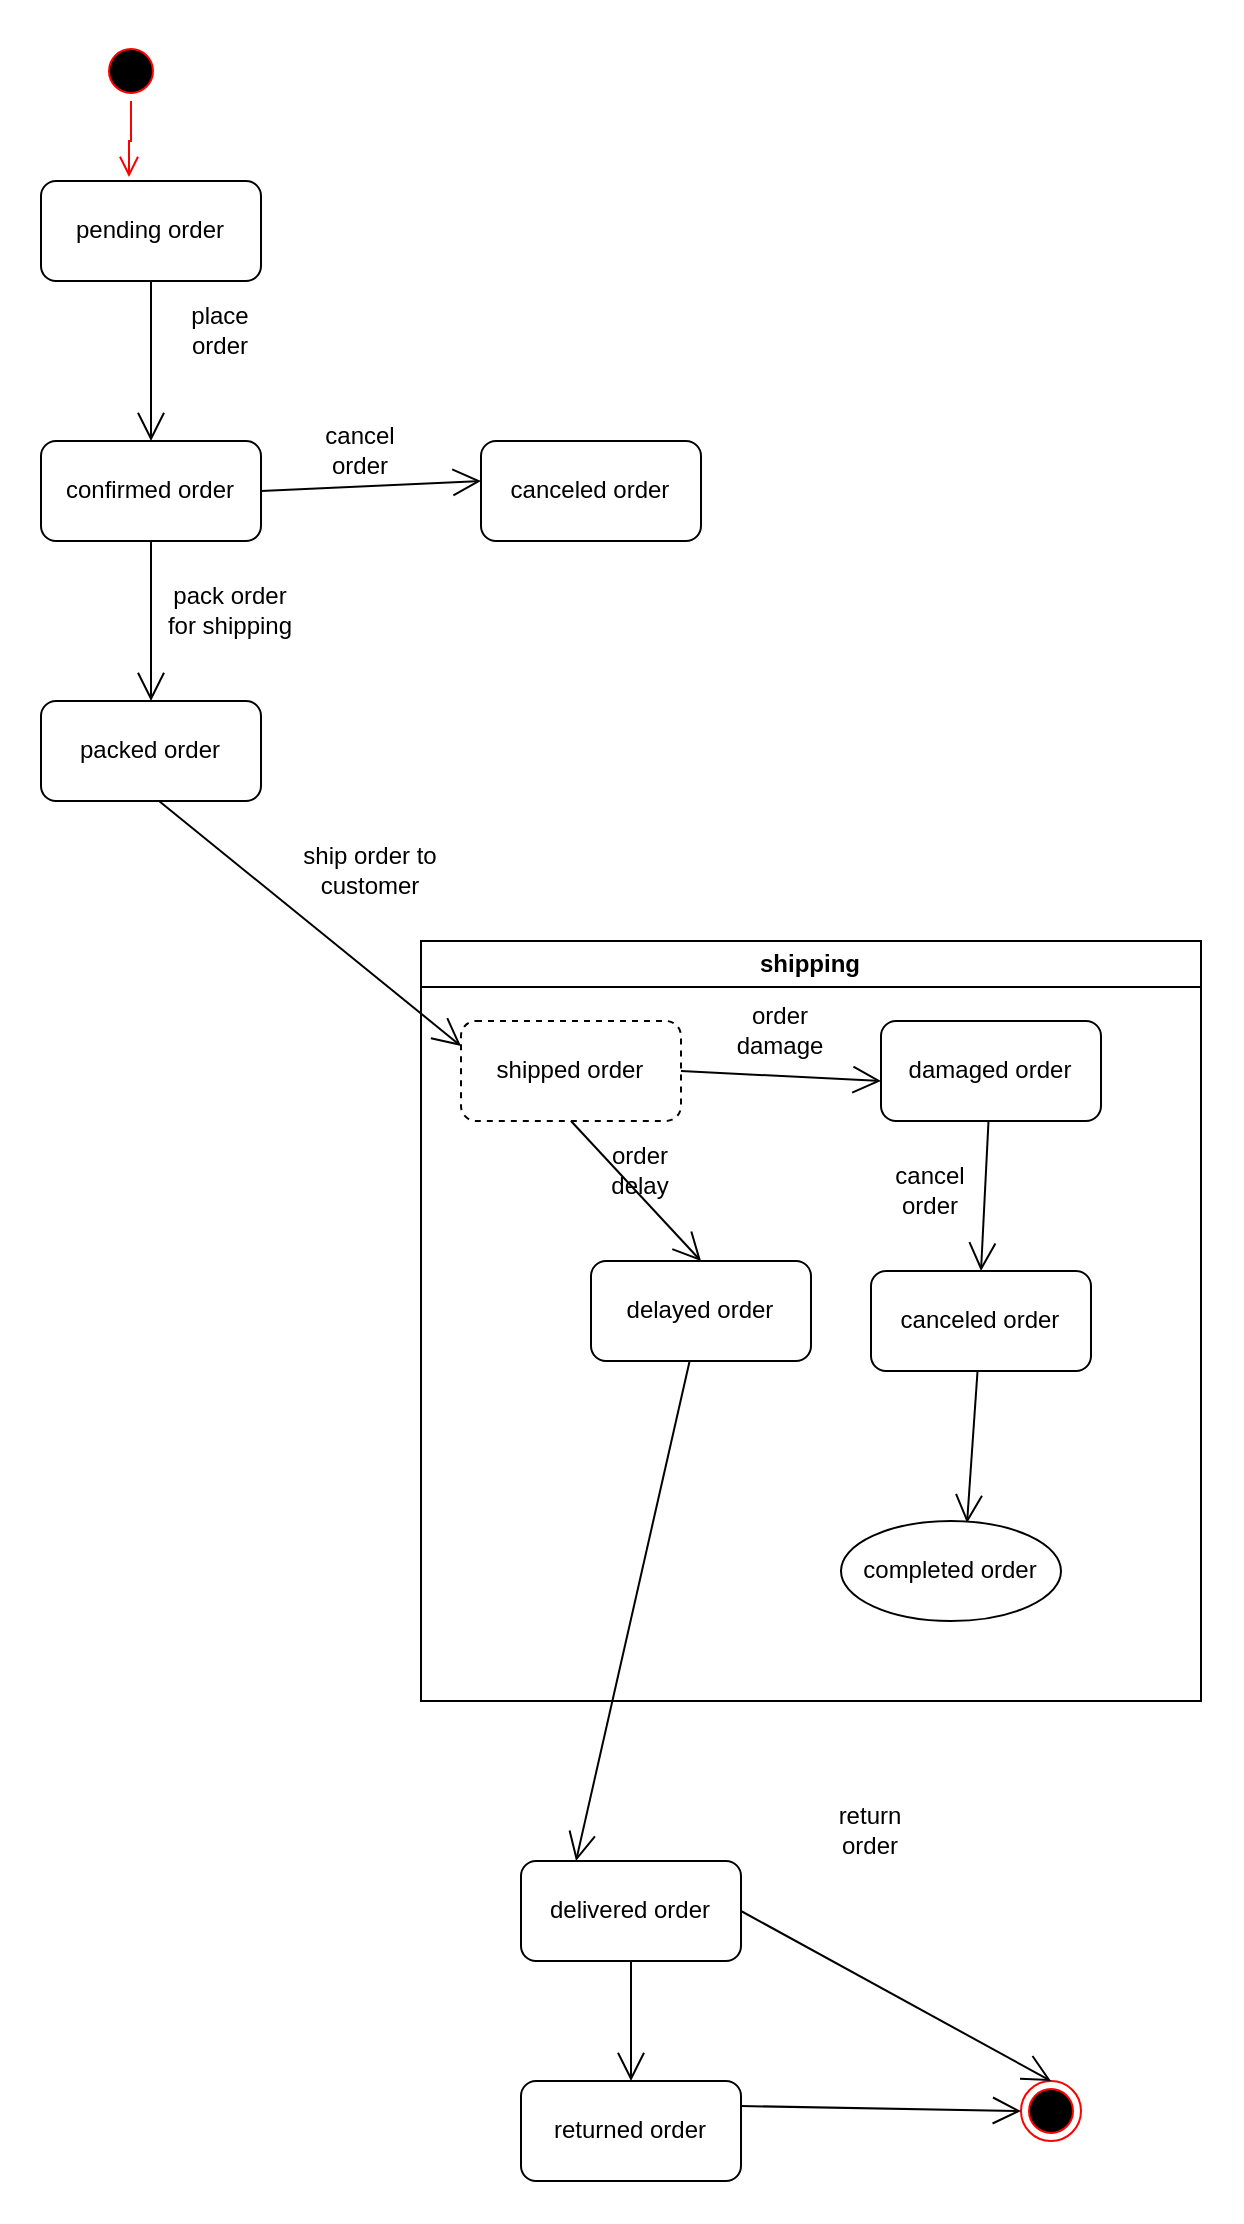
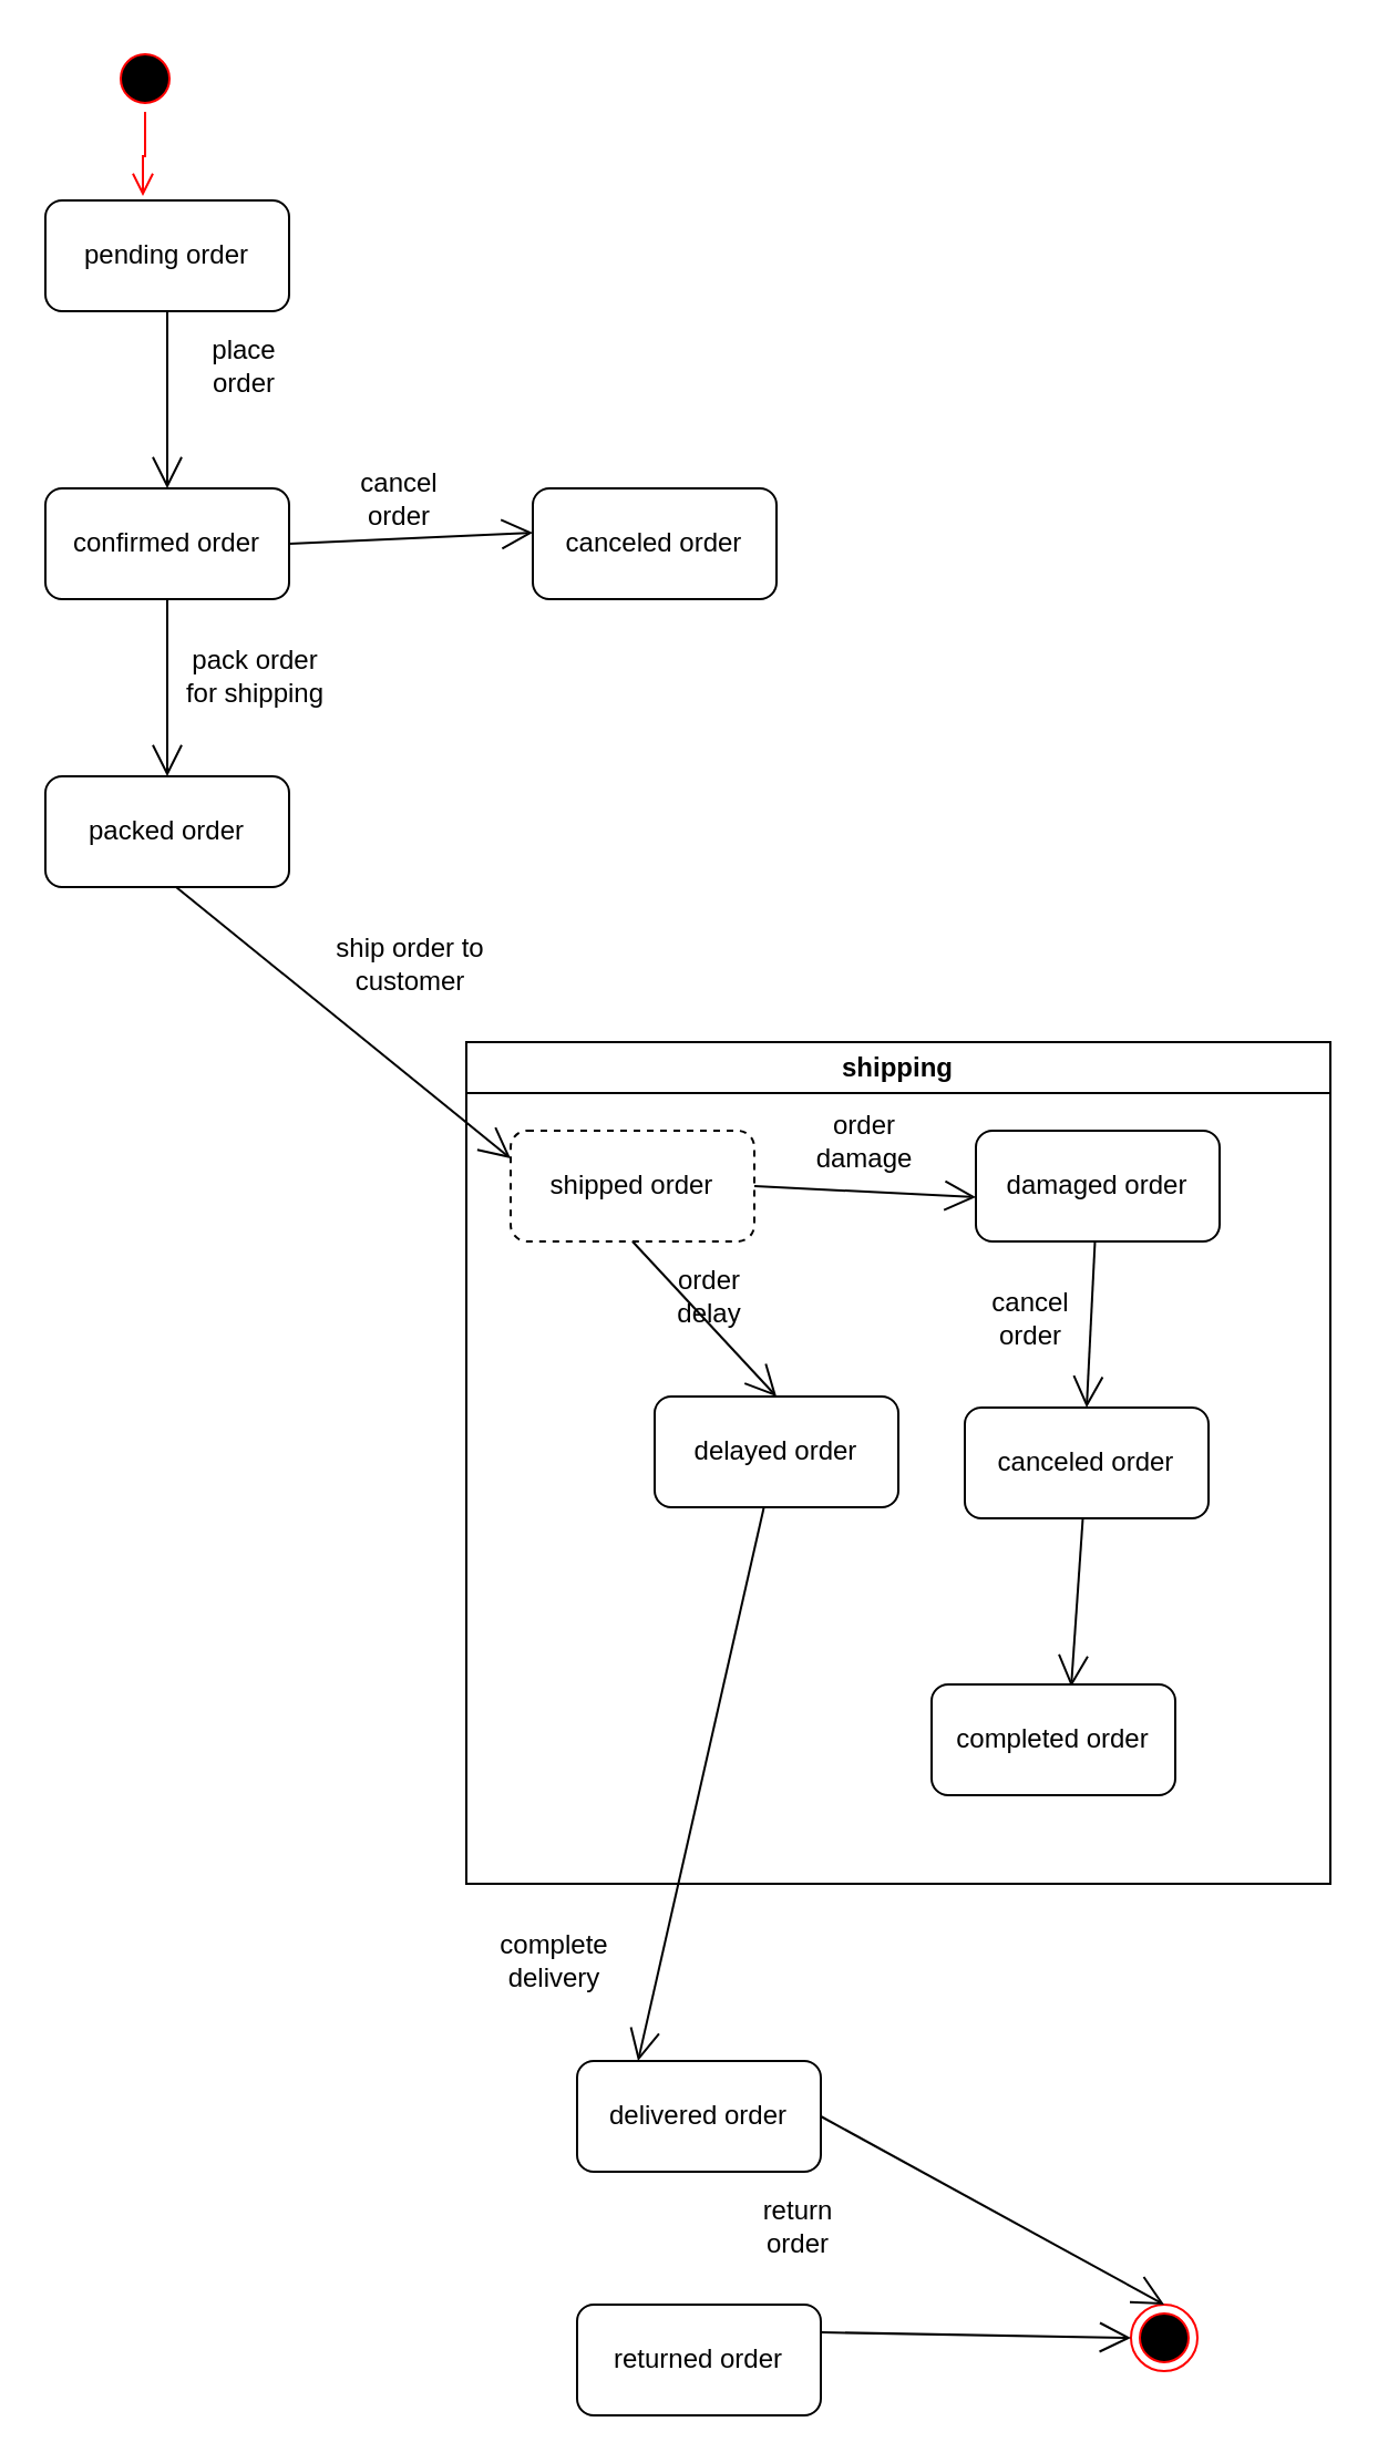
  <mxCell id="0" />
  <mxCell id="1" parent="0" />
  <mxCell id="2" value="" style="ellipse;html=1;shape=startState;fillColor=#000000;strokeColor=#ff0000;" vertex="1" parent="1"><mxGeometry x="50" width="30" height="30" as="geometry" y="20" /></mxCell>
  <mxCell id="3" value="" style="edgeStyle=orthogonalEdgeStyle;html=1;verticalAlign=bottom;endArrow=open;endSize=8;strokeColor=#ff0000;rounded=0;entryX=0.4;entryY=-0.04;entryDx=0;entryDy=0;entryPerimeter=0;" edge="1" source="2" parent="1" target="34"><mxGeometry relative="1" as="geometry"><mxPoint x="65" y="80" as="targetPoint" /></mxGeometry></mxCell>
  <mxCell id="4" value="" style="ellipse;html=1;shape=endState;fillColor=#000000;strokeColor=#ff0000;" vertex="1" parent="1"><mxGeometry x="510" y="1040" width="30" height="30" as="geometry" /></mxCell>
  <mxCell id="5" value="confirmed order" style="html=1;whiteSpace=wrap;rounded=1;" vertex="1" parent="1"><mxGeometry x="20" y="220" width="110" height="50" as="geometry" /></mxCell>
  <mxCell id="6" value="" style="endArrow=open;endFill=1;endSize=12;html=1;rounded=0;exitX=0.5;exitY=1;exitDx=0;exitDy=0;" edge="1" parent="1" source="5"><mxGeometry width="160" relative="1" as="geometry"><mxPoint x="20" y="464" as="sourcePoint" /><mxPoint x="75" y="350" as="targetPoint" /></mxGeometry></mxCell>
  <mxCell id="7" value="place order" style="text;html=1;align=center;verticalAlign=middle;whiteSpace=wrap;rounded=0;" vertex="1" parent="1"><mxGeometry x="80" y="150" width="60" height="30" as="geometry" /></mxCell>
  <mxCell id="8" value="pack order for shipping" style="text;html=1;align=center;verticalAlign=middle;whiteSpace=wrap;rounded=0;" vertex="1" parent="1"><mxGeometry x="80" y="290" width="70" height="30" as="geometry" /></mxCell>
  <mxCell id="9" value="packed order" style="html=1;whiteSpace=wrap;rounded=1;" vertex="1" parent="1"><mxGeometry x="20" y="350" width="110" height="50" as="geometry" /></mxCell>
  <mxCell id="10" value="" style="endArrow=open;endFill=1;endSize=12;html=1;rounded=0;exitX=0.5;exitY=1;exitDx=0;exitDy=0;entryX=0;entryY=0.25;entryDx=0;entryDy=0;" edge="1" parent="1" target="21"><mxGeometry width="160" relative="1" as="geometry"><mxPoint x="79" y="400" as="sourcePoint" /><mxPoint x="79" y="480" as="targetPoint" /></mxGeometry></mxCell>
  <mxCell id="11" value="ship order to customer" style="text;html=1;align=center;verticalAlign=middle;whiteSpace=wrap;rounded=0;" vertex="1" parent="1"><mxGeometry x="140" y="420" width="90" height="30" as="geometry" /></mxCell>
+ <mxCell id="12" value="complete delivery" style="text;html=1;align=center;verticalAlign=middle;whiteSpace=wrap;rounded=0;" vertex="1" parent="1"><mxGeometry x="220" y="870" width="60" height="30" as="geometry" /></mxCell>
  <mxCell id="13" value="delivered order" style="html=1;whiteSpace=wrap;rounded=1;" vertex="1" parent="1"><mxGeometry x="260" y="930" width="110" height="50" as="geometry" /></mxCell>
  <mxCell id="14" value="cancel order" style="text;html=1;align=center;verticalAlign=middle;whiteSpace=wrap;rounded=0;" vertex="1" parent="1"><mxGeometry x="150" y="210" width="60" height="30" as="geometry" /></mxCell>
  <mxCell id="15" value="" style="endArrow=open;endFill=1;endSize=12;html=1;rounded=0;exitX=1;exitY=0.5;exitDx=0;exitDy=0;" edge="1" parent="1" source="5"><mxGeometry width="160" relative="1" as="geometry"><mxPoint x="171" y="300" as="sourcePoint" /><mxPoint x="240" y="240" as="targetPoint" /></mxGeometry></mxCell>
  <mxCell id="16" value="canceled order" style="html=1;whiteSpace=wrap;rounded=1;" vertex="1" parent="1"><mxGeometry x="240" y="220" width="110" height="50" as="geometry" /></mxCell>
- <mxCell id="17" value="return order" style="text;html=1;align=center;verticalAlign=middle;whiteSpace=wrap;rounded=0;" vertex="1" parent="1"><mxGeometry x="405" y="900" width="60" height="30" as="geometry" /></mxCell>
+ <mxCell id="17" value="return order" style="text;html=1;align=center;verticalAlign=middle;whiteSpace=wrap;rounded=0;" vertex="1" parent="1"><mxGeometry x="330" y="990" width="60" height="30" as="geometry" /></mxCell>
  <mxCell id="18" value="returned order" style="html=1;whiteSpace=wrap;rounded=1;" vertex="1" parent="1"><mxGeometry x="260" y="1040" width="110" height="50" as="geometry" /></mxCell>
- <mxCell id="19" value="" style="endArrow=open;endFill=1;endSize=12;html=1;rounded=0;entryX=0.5;entryY=0;entryDx=0;entryDy=0;" edge="1" parent="1" source="13" target="18"><mxGeometry width="160" relative="1" as="geometry"><mxPoint x="89" y="660" as="sourcePoint" /><mxPoint x="89" y="740" as="targetPoint" /></mxGeometry></mxCell>
  <mxCell id="20" value="shipping" style="swimlane;whiteSpace=wrap;html=1;" vertex="1" parent="1"><mxGeometry x="210" y="470" width="390" height="380" as="geometry" /></mxCell>
  <mxCell id="21" value="shipped order" style="html=1;whiteSpace=wrap;rounded=1;dashed=1;" vertex="1" parent="20"><mxGeometry x="20" y="40" width="110" height="50" as="geometry" /></mxCell>
  <mxCell id="22" value="" style="endArrow=open;endFill=1;endSize=12;html=1;rounded=0;exitX=1;exitY=0.5;exitDx=0;exitDy=0;" edge="1" parent="20" source="21"><mxGeometry width="160" relative="1" as="geometry"><mxPoint x="160" y="90" as="sourcePoint" /><mxPoint x="230" y="70" as="targetPoint" /></mxGeometry></mxCell>
  <mxCell id="23" value="order damage" style="text;html=1;align=center;verticalAlign=middle;whiteSpace=wrap;rounded=0;" vertex="1" parent="20"><mxGeometry x="150" y="30" width="60" height="30" as="geometry" /></mxCell>
  <mxCell id="24" value="damaged order" style="html=1;whiteSpace=wrap;rounded=1;" vertex="1" parent="20"><mxGeometry x="230" y="40" width="110" height="50" as="geometry" /></mxCell>
  <mxCell id="25" value="" style="endArrow=open;endFill=1;endSize=12;html=1;rounded=0;entryX=0.5;entryY=0;entryDx=0;entryDy=0;" edge="1" parent="20" source="24" target="26"><mxGeometry width="160" relative="1" as="geometry"><mxPoint x="284.5" y="95" as="sourcePoint" /><mxPoint x="285" y="150" as="targetPoint" /></mxGeometry></mxCell>
  <mxCell id="26" value="canceled order" style="html=1;whiteSpace=wrap;rounded=1;" vertex="1" parent="20"><mxGeometry x="225" y="165" width="110" height="50" as="geometry" /></mxCell>
  <mxCell id="27" value="cancel order" style="text;html=1;align=center;verticalAlign=middle;whiteSpace=wrap;rounded=0;" vertex="1" parent="20"><mxGeometry x="225" y="110" width="60" height="30" as="geometry" /></mxCell>
  <mxCell id="28" value="" style="endArrow=open;endFill=1;endSize=12;html=1;rounded=0;entryX=0.573;entryY=0.02;entryDx=0;entryDy=0;entryPerimeter=0;" edge="1" parent="20" source="26" target="29"><mxGeometry width="160" relative="1" as="geometry"><mxPoint x="130" y="220" as="sourcePoint" /><mxPoint x="135" y="270" as="targetPoint" /></mxGeometry></mxCell>
- <mxCell id="29" value="completed order" style="ellipse;html=1;whiteSpace=wrap;" vertex="1" parent="20"><mxGeometry x="210" y="290" width="110" height="50" as="geometry" /></mxCell>
+ <mxCell id="29" value="completed order" style="html=1;whiteSpace=wrap;rounded=1;" vertex="1" parent="20"><mxGeometry x="210" y="290" width="110" height="50" as="geometry" /></mxCell>
  <mxCell id="30" value="" style="endArrow=open;endFill=1;endSize=12;html=1;rounded=0;exitX=0.5;exitY=1;exitDx=0;exitDy=0;entryX=0.5;entryY=0;entryDx=0;entryDy=0;" edge="1" parent="20" source="21" target="32"><mxGeometry width="160" relative="1" as="geometry"><mxPoint x="40" y="190" as="sourcePoint" /><mxPoint x="70" y="160" as="targetPoint" /></mxGeometry></mxCell>
  <mxCell id="31" value="order delay" style="text;html=1;align=center;verticalAlign=middle;whiteSpace=wrap;rounded=0;" vertex="1" parent="20"><mxGeometry x="80" y="100" width="60" height="30" as="geometry" /></mxCell>
  <mxCell id="32" value="delayed order" style="html=1;whiteSpace=wrap;rounded=1;" vertex="1" parent="20"><mxGeometry x="85" y="160" width="110" height="50" as="geometry" /></mxCell>
  <mxCell id="33" value="" style="endArrow=open;endFill=1;endSize=12;html=1;rounded=0;exitX=1;exitY=0.25;exitDx=0;exitDy=0;entryX=0;entryY=0.5;entryDx=0;entryDy=0;" edge="1" parent="1" source="18" target="4"><mxGeometry width="160" relative="1" as="geometry"><mxPoint x="380" y="1060" as="sourcePoint" /><mxPoint x="490" y="1053" as="targetPoint" /></mxGeometry></mxCell>
  <mxCell id="34" value="pending order" style="html=1;whiteSpace=wrap;rounded=1;" vertex="1" parent="1"><mxGeometry x="20" y="90" width="110" height="50" as="geometry" /></mxCell>
  <mxCell id="35" value="" style="endArrow=open;endFill=1;endSize=12;html=1;rounded=0;entryX=0.5;entryY=0;entryDx=0;entryDy=0;" edge="1" parent="1" source="34" target="5"><mxGeometry width="160" relative="1" as="geometry"><mxPoint x="64.5" y="140" as="sourcePoint" /><mxPoint x="64.5" y="220" as="targetPoint" /></mxGeometry></mxCell>
  <mxCell id="36" value="" style="endArrow=open;endFill=1;endSize=12;html=1;rounded=0;entryX=0.25;entryY=0;entryDx=0;entryDy=0;" edge="1" parent="1" source="32" target="13"><mxGeometry width="160" relative="1" as="geometry"><mxPoint x="284.5" y="670" as="sourcePoint" /><mxPoint x="285" y="700" as="targetPoint" /></mxGeometry></mxCell>
  <mxCell id="37" value="" style="endArrow=open;endFill=1;endSize=12;html=1;rounded=0;exitX=1;exitY=0.5;exitDx=0;exitDy=0;entryX=0.5;entryY=0;entryDx=0;entryDy=0;" edge="1" parent="1" source="13" target="4"><mxGeometry width="160" relative="1" as="geometry"><mxPoint x="490" y="950" as="sourcePoint" /><mxPoint x="510" y="1030" as="targetPoint" /></mxGeometry></mxCell>
